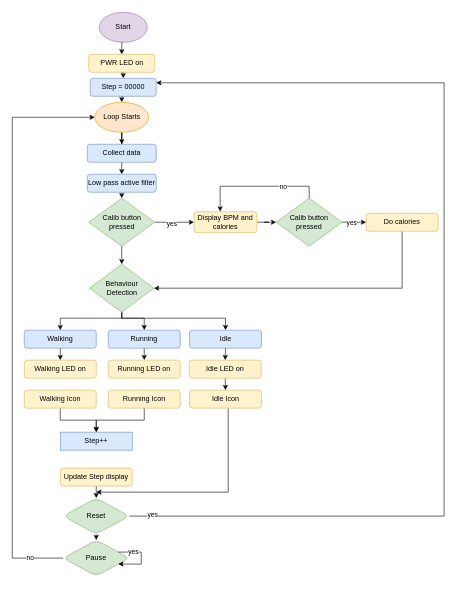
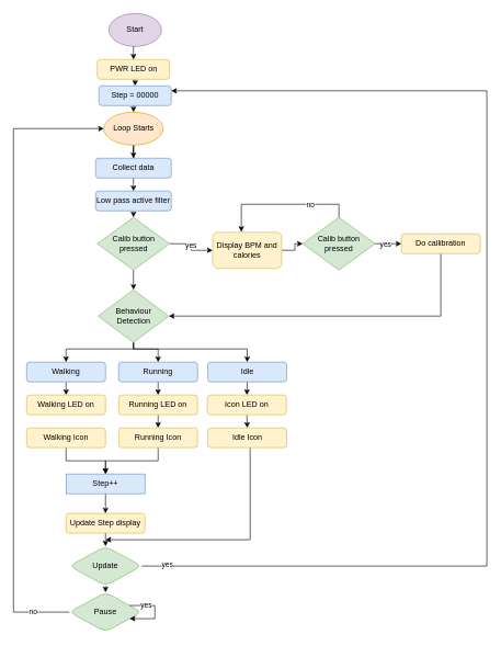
  <mxCell id="0" />
  <mxCell id="1" parent="0" />
  <mxCell id="2" style="edgeStyle=orthogonalEdgeStyle;rounded=0;orthogonalLoop=1;jettySize=auto;html=1;exitX=0.5;exitY=1;exitDx=0;exitDy=0;entryX=0.5;entryY=0;entryDx=0;entryDy=0;" edge="1" parent="1" source="3" target="5"><mxGeometry relative="1" as="geometry" /></mxCell>
  <mxCell id="3" value="Start" style="ellipse;whiteSpace=wrap;html=1;fillColor=#e1d5e7;strokeColor=#9673a6;" vertex="1" parent="1"><mxGeometry x="165" y="20" width="80" height="50" as="geometry" /></mxCell>
  <mxCell id="4" style="edgeStyle=orthogonalEdgeStyle;rounded=0;orthogonalLoop=1;jettySize=auto;html=1;exitX=0.5;exitY=1;exitDx=0;exitDy=0;entryX=0.5;entryY=0;entryDx=0;entryDy=0;" edge="1" parent="1" source="5" target="7"><mxGeometry relative="1" as="geometry" /></mxCell>
  <mxCell id="5" value="PWR LED on" style="rounded=1;whiteSpace=wrap;html=1;fillColor=#fff2cc;strokeColor=#d6b656;" vertex="1" parent="1"><mxGeometry x="147.5" y="90" width="110" height="30" as="geometry" /></mxCell>
  <mxCell id="6" style="edgeStyle=orthogonalEdgeStyle;rounded=0;orthogonalLoop=1;jettySize=auto;html=1;exitX=0.5;exitY=1;exitDx=0;exitDy=0;entryX=0.5;entryY=0;entryDx=0;entryDy=0;" edge="1" parent="1" source="7" target="9"><mxGeometry relative="1" as="geometry" /></mxCell>
  <mxCell id="7" value="Step = 00000" style="rounded=1;whiteSpace=wrap;html=1;fillColor=#dae8fc;strokeColor=#6c8ebf;" vertex="1" parent="1"><mxGeometry x="150" y="130" width="110" height="30" as="geometry" /></mxCell>
  <mxCell id="8" style="edgeStyle=orthogonalEdgeStyle;rounded=0;orthogonalLoop=1;jettySize=auto;html=1;entryX=0.5;entryY=0;entryDx=0;entryDy=0;" edge="1" parent="1" source="9" target="11"><mxGeometry relative="1" as="geometry" /></mxCell>
  <mxCell id="9" value="Loop Starts" style="ellipse;whiteSpace=wrap;html=1;fillColor=#ffe6cc;strokeColor=#d79b00;" vertex="1" parent="1"><mxGeometry x="157.5" y="170" width="90" height="50" as="geometry" /></mxCell>
  <mxCell id="10" style="edgeStyle=orthogonalEdgeStyle;rounded=0;orthogonalLoop=1;jettySize=auto;html=1;exitX=0.5;exitY=1;exitDx=0;exitDy=0;entryX=0.5;entryY=0;entryDx=0;entryDy=0;" edge="1" parent="1" source="11" target="13"><mxGeometry relative="1" as="geometry" /></mxCell>
  <mxCell id="11" value="Collect data" style="rounded=1;whiteSpace=wrap;html=1;fillColor=#dae8fc;strokeColor=#6c8ebf;" vertex="1" parent="1"><mxGeometry x="145" y="240" width="115" height="30" as="geometry" /></mxCell>
  <mxCell id="12" style="edgeStyle=orthogonalEdgeStyle;rounded=0;orthogonalLoop=1;jettySize=auto;html=1;exitX=0.5;exitY=1;exitDx=0;exitDy=0;entryX=0.5;entryY=0;entryDx=0;entryDy=0;" edge="1" parent="1" source="13" target="17"><mxGeometry relative="1" as="geometry" /></mxCell>
  <mxCell id="13" value="Low pass active filter" style="rounded=1;whiteSpace=wrap;html=1;fillColor=#dae8fc;strokeColor=#6c8ebf;" vertex="1" parent="1"><mxGeometry x="145" y="290" width="115" height="30" as="geometry" /></mxCell>
  <mxCell id="14" style="edgeStyle=orthogonalEdgeStyle;rounded=0;orthogonalLoop=1;jettySize=auto;html=1;entryX=0;entryY=0.5;entryDx=0;entryDy=0;" edge="1" parent="1" source="17" target="19"><mxGeometry relative="1" as="geometry"><mxPoint x="370" y="370" as="targetPoint" /></mxGeometry></mxCell>
  <mxCell id="15" value="yes" style="edgeLabel;html=1;align=center;verticalAlign=middle;resizable=0;points=[];" vertex="1" connectable="0" parent="14"><mxGeometry x="-0.15" y="-1" relative="1" as="geometry"><mxPoint as="offset" /></mxGeometry></mxCell>
  <mxCell id="16" value="" style="edgeStyle=orthogonalEdgeStyle;rounded=0;orthogonalLoop=1;jettySize=auto;html=1;" edge="1" parent="1" source="17" target="28"><mxGeometry relative="1" as="geometry" /></mxCell>
  <mxCell id="17" value="Calib button pressed" style="rhombus;whiteSpace=wrap;html=1;fillColor=#d5e8d4;strokeColor=#82b366;" vertex="1" parent="1"><mxGeometry x="147.5" y="330" width="110" height="80" as="geometry" /></mxCell>
  <mxCell id="18" style="edgeStyle=orthogonalEdgeStyle;rounded=0;orthogonalLoop=1;jettySize=auto;html=1;entryX=0;entryY=0.5;entryDx=0;entryDy=0;" edge="1" parent="1" source="19" target="22"><mxGeometry relative="1" as="geometry" /></mxCell>
- <mxCell id="19" value="Display BPM and calories" style="rounded=1;whiteSpace=wrap;html=1;fillColor=#fff2cc;strokeColor=#d6b656;" vertex="1" parent="1"><mxGeometry x="323" y="352.5" width="105" height="35" as="geometry" /></mxCell>
+ <mxCell id="19" value="Display BPM and calories" style="rounded=1;whiteSpace=wrap;html=1;fillColor=#fff2cc;strokeColor=#d6b656;" vertex="1" parent="1"><mxGeometry x="323" y="352.5" width="105" height="55" as="geometry" /></mxCell>
  <mxCell id="20" value="" style="edgeStyle=orthogonalEdgeStyle;rounded=0;orthogonalLoop=1;jettySize=auto;html=1;" edge="1" parent="1" source="22" target="24"><mxGeometry relative="1" as="geometry" /></mxCell>
  <mxCell id="21" value="yes" style="edgeLabel;html=1;align=center;verticalAlign=middle;resizable=0;points=[];" vertex="1" connectable="0" parent="20"><mxGeometry x="-0.23" relative="1" as="geometry"><mxPoint as="offset" /></mxGeometry></mxCell>
  <mxCell id="22" value="Calib button pressed" style="rhombus;whiteSpace=wrap;html=1;fillColor=#d5e8d4;strokeColor=#82b366;" vertex="1" parent="1"><mxGeometry x="460" y="330" width="110" height="80" as="geometry" /></mxCell>
  <mxCell id="23" style="edgeStyle=orthogonalEdgeStyle;rounded=0;orthogonalLoop=1;jettySize=auto;html=1;entryX=1;entryY=0.5;entryDx=0;entryDy=0;" edge="1" parent="1" source="24" target="28"><mxGeometry relative="1" as="geometry"><Array as="points"><mxPoint x="670" y="480" /></Array></mxGeometry></mxCell>
- <mxCell id="24" value="Do calories" style="rounded=1;whiteSpace=wrap;html=1;fillColor=#fff2cc;strokeColor=#d6b656;" vertex="1" parent="1"><mxGeometry x="610" y="355" width="120" height="30" as="geometry" /></mxCell>
+ <mxCell id="24" value="Do callibration" style="rounded=1;whiteSpace=wrap;html=1;fillColor=#fff2cc;strokeColor=#d6b656;" vertex="1" parent="1"><mxGeometry x="610" y="355" width="120" height="30" as="geometry" /></mxCell>
  <mxCell id="25" style="edgeStyle=orthogonalEdgeStyle;rounded=0;orthogonalLoop=1;jettySize=auto;html=1;exitX=0.5;exitY=1;exitDx=0;exitDy=0;entryX=0.5;entryY=0;entryDx=0;entryDy=0;" edge="1" parent="1" source="28" target="32"><mxGeometry relative="1" as="geometry"><Array as="points"><mxPoint x="202" y="530" /><mxPoint x="100" y="530" /></Array></mxGeometry></mxCell>
  <mxCell id="26" style="edgeStyle=orthogonalEdgeStyle;rounded=0;orthogonalLoop=1;jettySize=auto;html=1;exitX=0.5;exitY=1;exitDx=0;exitDy=0;entryX=0.5;entryY=0;entryDx=0;entryDy=0;" edge="1" parent="1" source="28" target="34"><mxGeometry relative="1" as="geometry"><Array as="points"><mxPoint x="202" y="530" /><mxPoint x="240" y="530" /></Array></mxGeometry></mxCell>
  <mxCell id="27" style="edgeStyle=orthogonalEdgeStyle;rounded=0;orthogonalLoop=1;jettySize=auto;html=1;entryX=0.5;entryY=0;entryDx=0;entryDy=0;" edge="1" parent="1" source="28" target="36"><mxGeometry relative="1" as="geometry"><Array as="points"><mxPoint x="203" y="530" /><mxPoint x="376" y="530" /></Array></mxGeometry></mxCell>
  <mxCell id="28" value="Behaviour Detection" style="rhombus;whiteSpace=wrap;html=1;fillColor=#d5e8d4;strokeColor=#82b366;" vertex="1" parent="1"><mxGeometry x="148.75" y="440" width="107.5" height="80" as="geometry" /></mxCell>
  <mxCell id="29" style="edgeStyle=orthogonalEdgeStyle;rounded=0;orthogonalLoop=1;jettySize=auto;html=1;exitX=0.5;exitY=0;exitDx=0;exitDy=0;entryX=0.415;entryY=-0.01;entryDx=0;entryDy=0;entryPerimeter=0;" edge="1" parent="1" source="22" target="19"><mxGeometry relative="1" as="geometry" /></mxCell>
  <mxCell id="30" value="no" style="edgeLabel;html=1;align=center;verticalAlign=middle;resizable=0;points=[];" vertex="1" connectable="0" parent="29"><mxGeometry x="-0.394" relative="1" as="geometry"><mxPoint as="offset" /></mxGeometry></mxCell>
  <mxCell id="31" style="edgeStyle=orthogonalEdgeStyle;rounded=0;orthogonalLoop=1;jettySize=auto;html=1;exitX=0.5;exitY=1;exitDx=0;exitDy=0;entryX=0.5;entryY=0;entryDx=0;entryDy=0;" edge="1" parent="1" source="32" target="37"><mxGeometry relative="1" as="geometry" /></mxCell>
  <mxCell id="32" value="Walking" style="rounded=1;whiteSpace=wrap;html=1;fillColor=#dae8fc;strokeColor=#6c8ebf;" vertex="1" parent="1"><mxGeometry x="40" y="550" width="120" height="30" as="geometry" /></mxCell>
  <mxCell id="33" style="edgeStyle=orthogonalEdgeStyle;rounded=0;orthogonalLoop=1;jettySize=auto;html=1;exitX=0.5;exitY=1;exitDx=0;exitDy=0;entryX=0.5;entryY=0;entryDx=0;entryDy=0;" edge="1" parent="1" source="34" target="39"><mxGeometry relative="1" as="geometry" /></mxCell>
  <mxCell id="34" value="Running" style="rounded=1;whiteSpace=wrap;html=1;fillColor=#dae8fc;strokeColor=#6c8ebf;" vertex="1" parent="1"><mxGeometry x="180" y="550" width="120" height="30" as="geometry" /></mxCell>
  <mxCell id="35" style="edgeStyle=orthogonalEdgeStyle;rounded=0;orthogonalLoop=1;jettySize=auto;html=1;exitX=0.5;exitY=1;exitDx=0;exitDy=0;entryX=0.5;entryY=0;entryDx=0;entryDy=0;" edge="1" parent="1" source="36" target="41"><mxGeometry relative="1" as="geometry" /></mxCell>
  <mxCell id="36" value="Idle" style="rounded=1;whiteSpace=wrap;html=1;fillColor=#dae8fc;strokeColor=#6c8ebf;" vertex="1" parent="1"><mxGeometry x="315.5" y="550" width="120" height="30" as="geometry" /></mxCell>
  <mxCell id="37" value="Walking LED on" style="rounded=1;whiteSpace=wrap;html=1;fillColor=#fff2cc;strokeColor=#d6b656;" vertex="1" parent="1"><mxGeometry x="40" y="600" width="120" height="30" as="geometry" /></mxCell>
+ <mxCell id="38" style="edgeStyle=orthogonalEdgeStyle;rounded=0;orthogonalLoop=1;jettySize=auto;html=1;exitX=0.5;exitY=1;exitDx=0;exitDy=0;entryX=0.5;entryY=0;entryDx=0;entryDy=0;" edge="1" parent="1" source="39" target="58"><mxGeometry relative="1" as="geometry" /></mxCell>
  <mxCell id="39" value="Running LED on" style="rounded=1;whiteSpace=wrap;html=1;fillColor=#fff2cc;strokeColor=#d6b656;" vertex="1" parent="1"><mxGeometry x="180" y="600" width="120" height="30" as="geometry" /></mxCell>
  <mxCell id="40" style="edgeStyle=orthogonalEdgeStyle;rounded=0;orthogonalLoop=1;jettySize=auto;html=1;exitX=0.5;exitY=1;exitDx=0;exitDy=0;entryX=0.5;entryY=0;entryDx=0;entryDy=0;" edge="1" parent="1" source="41" target="60"><mxGeometry relative="1" as="geometry" /></mxCell>
- <mxCell id="41" value="Idle LED on" style="rounded=1;whiteSpace=wrap;html=1;fillColor=#fff2cc;strokeColor=#d6b656;" vertex="1" parent="1"><mxGeometry x="315" y="600" width="120" height="30" as="geometry" /></mxCell>
+ <mxCell id="41" value="Icon LED on" style="rounded=1;whiteSpace=wrap;html=1;fillColor=#fff2cc;strokeColor=#d6b656;" vertex="1" parent="1"><mxGeometry x="315" y="600" width="120" height="30" as="geometry" /></mxCell>
+ <mxCell id="42" style="edgeStyle=orthogonalEdgeStyle;rounded=0;orthogonalLoop=1;jettySize=auto;html=1;exitX=0.5;exitY=1;exitDx=0;exitDy=0;entryX=0.5;entryY=0;entryDx=0;entryDy=0;" edge="1" parent="1" source="43" target="45"><mxGeometry relative="1" as="geometry" /></mxCell>
  <mxCell id="43" value="Step++" style="rounded=0;whiteSpace=wrap;html=1;fillColor=#dae8fc;strokeColor=#6c8ebf;" vertex="1" parent="1"><mxGeometry x="100" y="720" width="120" height="30" as="geometry" /></mxCell>
  <mxCell id="44" style="edgeStyle=orthogonalEdgeStyle;rounded=0;orthogonalLoop=1;jettySize=auto;html=1;exitX=0.5;exitY=1;exitDx=0;exitDy=0;entryX=0.5;entryY=0;entryDx=0;entryDy=0;" edge="1" parent="1" source="45" target="49"><mxGeometry relative="1" as="geometry" /></mxCell>
  <mxCell id="45" value="Update Step display" style="rounded=1;whiteSpace=wrap;html=1;fillColor=#fff2cc;strokeColor=#d6b656;" vertex="1" parent="1"><mxGeometry x="100" y="780" width="120" height="30" as="geometry" /></mxCell>
  <mxCell id="46" style="edgeStyle=orthogonalEdgeStyle;rounded=0;orthogonalLoop=1;jettySize=auto;html=1;exitX=0.5;exitY=1;exitDx=0;exitDy=0;entryX=0.5;entryY=0;entryDx=0;entryDy=0;" edge="1" parent="1" source="49" target="52"><mxGeometry relative="1" as="geometry" /></mxCell>
  <mxCell id="47" style="edgeStyle=orthogonalEdgeStyle;rounded=0;orthogonalLoop=1;jettySize=auto;html=1;exitX=1;exitY=0.5;exitDx=0;exitDy=0;entryX=1;entryY=0.25;entryDx=0;entryDy=0;" edge="1" parent="1" source="49" target="7"><mxGeometry relative="1" as="geometry"><Array as="points"><mxPoint x="740" y="860" /><mxPoint x="740" y="138" /></Array></mxGeometry></mxCell>
  <mxCell id="48" value="yes" style="edgeLabel;html=1;align=center;verticalAlign=middle;resizable=0;points=[];" vertex="1" connectable="0" parent="47"><mxGeometry x="-0.957" y="3" relative="1" as="geometry"><mxPoint x="1" as="offset" /></mxGeometry></mxCell>
- <mxCell id="49" value="Reset" style="rhombus;whiteSpace=wrap;html=1;rounded=1;fillColor=#d5e8d4;strokeColor=#82b366;" vertex="1" parent="1"><mxGeometry x="105" y="830" width="110" height="60" as="geometry" /></mxCell>
+ <mxCell id="49" value="Update" style="rhombus;whiteSpace=wrap;html=1;rounded=1;fillColor=#d5e8d4;strokeColor=#82b366;" vertex="1" parent="1"><mxGeometry x="105" y="830" width="110" height="60" as="geometry" /></mxCell>
  <mxCell id="50" style="edgeStyle=orthogonalEdgeStyle;rounded=0;orthogonalLoop=1;jettySize=auto;html=1;exitX=0;exitY=0.5;exitDx=0;exitDy=0;entryX=0;entryY=0.5;entryDx=0;entryDy=0;" edge="1" parent="1" source="52" target="9"><mxGeometry relative="1" as="geometry"><Array as="points"><mxPoint x="20" y="930" /><mxPoint x="20" y="195" /></Array></mxGeometry></mxCell>
  <mxCell id="51" value="no" style="edgeLabel;html=1;align=center;verticalAlign=middle;resizable=0;points=[];" vertex="1" connectable="0" parent="50"><mxGeometry x="-0.883" y="-2" relative="1" as="geometry"><mxPoint as="offset" /></mxGeometry></mxCell>
  <mxCell id="52" value="Pause" style="rhombus;whiteSpace=wrap;html=1;rounded=1;fillColor=#d5e8d4;strokeColor=#82b366;" vertex="1" parent="1"><mxGeometry x="105" y="900" width="110" height="60" as="geometry" /></mxCell>
  <mxCell id="53" style="edgeStyle=orthogonalEdgeStyle;rounded=0;orthogonalLoop=1;jettySize=auto;html=1;" edge="1" parent="1" source="52" target="52"><mxGeometry relative="1" as="geometry" /></mxCell>
  <mxCell id="54" value="yes" style="edgeLabel;html=1;align=center;verticalAlign=middle;resizable=0;points=[];" vertex="1" connectable="0" parent="53"><mxGeometry x="-0.466" y="1" relative="1" as="geometry"><mxPoint x="-1" as="offset" /></mxGeometry></mxCell>
  <mxCell id="55" style="edgeStyle=orthogonalEdgeStyle;rounded=0;orthogonalLoop=1;jettySize=auto;html=1;entryX=0.5;entryY=0;entryDx=0;entryDy=0;" edge="1" parent="1" source="56" target="43"><mxGeometry relative="1" as="geometry" /></mxCell>
  <mxCell id="56" value="Walking Icon" style="rounded=1;whiteSpace=wrap;html=1;fillColor=#fff2cc;strokeColor=#d6b656;" vertex="1" parent="1"><mxGeometry x="40" y="650" width="120" height="30" as="geometry" /></mxCell>
  <mxCell id="57" style="edgeStyle=orthogonalEdgeStyle;rounded=0;orthogonalLoop=1;jettySize=auto;html=1;entryX=0.5;entryY=0;entryDx=0;entryDy=0;" edge="1" parent="1" source="58" target="43"><mxGeometry relative="1" as="geometry" /></mxCell>
  <mxCell id="58" value="Running Icon" style="rounded=1;whiteSpace=wrap;html=1;fillColor=#fff2cc;strokeColor=#d6b656;" vertex="1" parent="1"><mxGeometry x="180" y="650" width="120" height="30" as="geometry" /></mxCell>
  <mxCell id="59" style="edgeStyle=orthogonalEdgeStyle;rounded=0;orthogonalLoop=1;jettySize=auto;html=1;" edge="1" parent="1" source="60"><mxGeometry relative="1" as="geometry"><mxPoint x="160" y="820" as="targetPoint" /><Array as="points"><mxPoint x="380" y="820" /></Array></mxGeometry></mxCell>
  <mxCell id="60" value="Idle Icon" style="rounded=1;whiteSpace=wrap;html=1;fillColor=#fff2cc;strokeColor=#d6b656;" vertex="1" parent="1"><mxGeometry x="315.5" y="650" width="120" height="30" as="geometry" /></mxCell>
